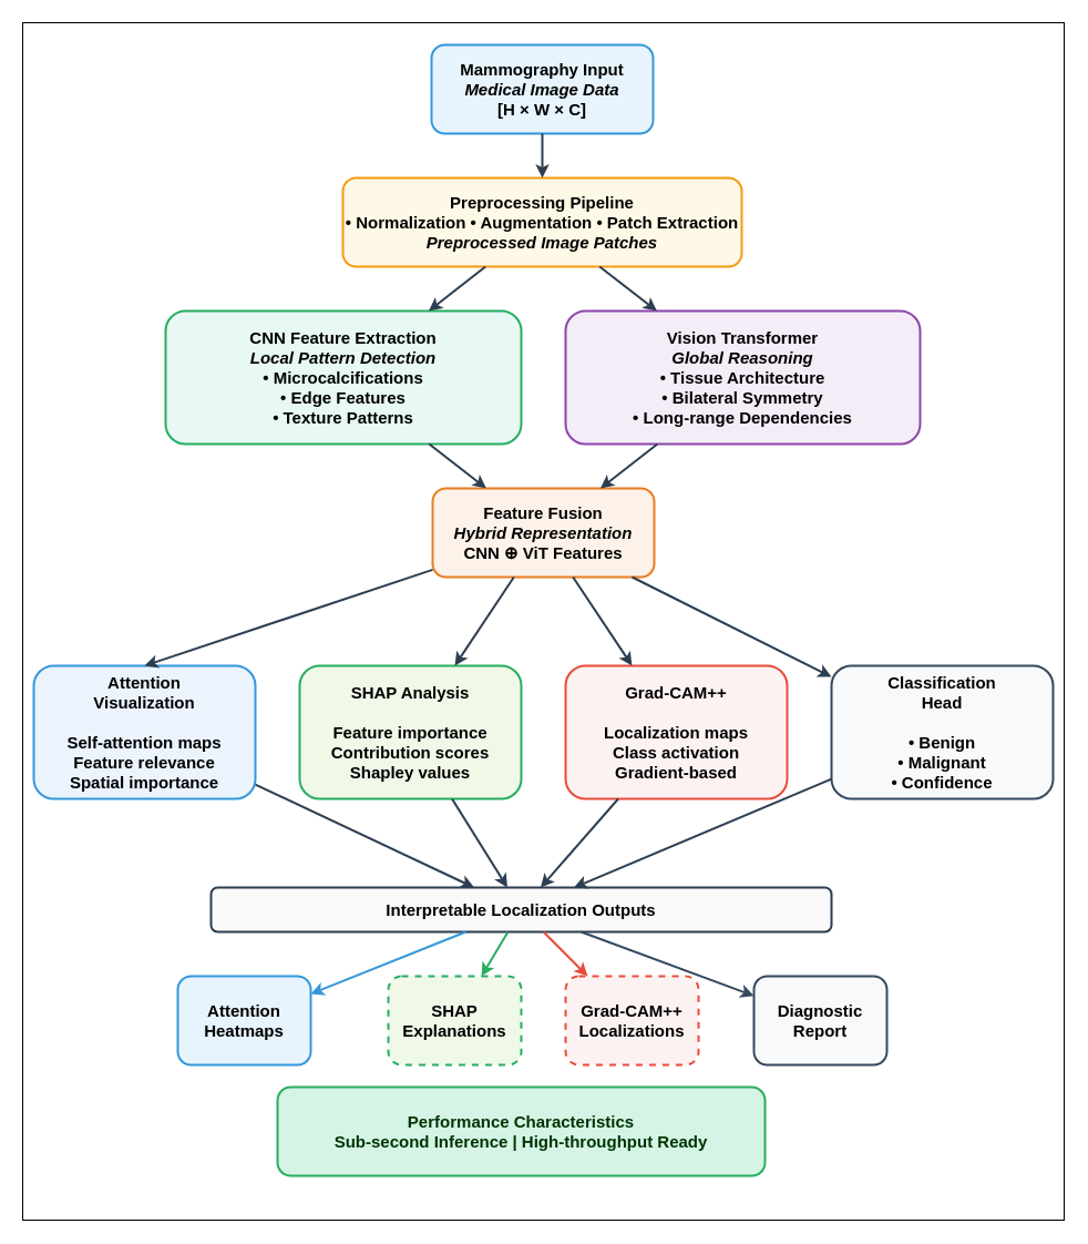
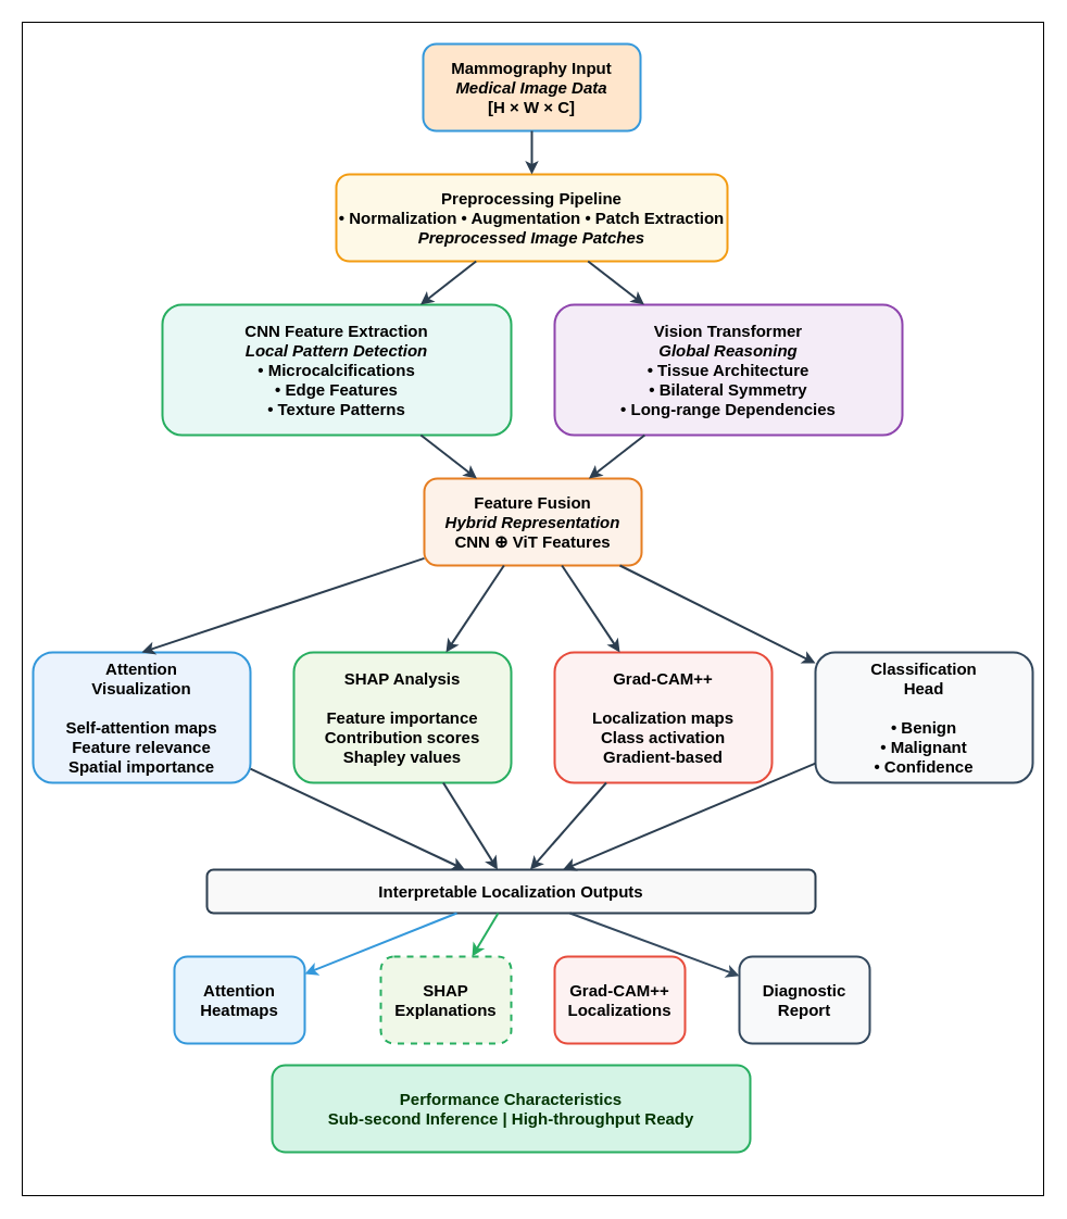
  <mxCell id="0" />
  <mxCell id="1" parent="0" />
  <mxCell id="2" value="" style="rounded=0;whiteSpace=wrap;html=1;" vertex="1" parent="1"><mxGeometry x="20" y="20" width="940" height="1080" as="geometry" /></mxCell>
- <mxCell id="3" value="&lt;font style=&quot;color: rgb(0, 0, 0);&quot;&gt;Mammography Input&lt;br&gt;&lt;i&gt;Medical Image Data&lt;/i&gt;&lt;br&gt;[H × W × C]&lt;/font&gt;" style="rounded=1;whiteSpace=wrap;html=1;strokeColor=#3498db;fillColor=#e8f4fd;fontColor=#2c3e50;fontSize=15;fontStyle=1;strokeWidth=2;align=center;" parent="1" vertex="1"><mxGeometry x="389" y="40" width="200" height="80" as="geometry" /></mxCell>
+ <mxCell id="3" value="&lt;font style=&quot;color: rgb(0, 0, 0);&quot;&gt;Mammography Input&lt;br&gt;&lt;i&gt;Medical Image Data&lt;/i&gt;&lt;br&gt;[H × W × C]&lt;/font&gt;" style="rounded=1;whiteSpace=wrap;html=1;strokeColor=#3498db;fillColor=#ffe6cc;fontColor=#2c3e50;fontSize=15;fontStyle=1;strokeWidth=2;align=center;" parent="1" vertex="1"><mxGeometry x="389" y="40" width="200" height="80" as="geometry" /></mxCell>
  <mxCell id="4" value="&lt;font style=&quot;color: rgb(0, 0, 0);&quot;&gt;Preprocessing Pipeline&lt;br&gt;• Normalization • Augmentation • Patch Extraction&lt;br&gt;&lt;i&gt;Preprocessed Image Patches&lt;/i&gt;&lt;/font&gt;" style="rounded=1;whiteSpace=wrap;html=1;strokeColor=#f39c12;fillColor=#fef9e7;fontColor=#2c3e50;fontSize=15;fontStyle=1;strokeWidth=2;align=center;" parent="1" vertex="1"><mxGeometry x="309" y="160" width="360" height="80" as="geometry" /></mxCell>
  <mxCell id="5" value="&lt;font style=&quot;color: rgb(0, 0, 0);&quot;&gt;CNN Feature Extraction&lt;br&gt;&lt;i&gt;Local Pattern Detection&lt;/i&gt;&lt;br&gt;• Microcalcifications&lt;br&gt;• Edge Features&lt;br&gt;• Texture Patterns&lt;/font&gt;" style="rounded=1;whiteSpace=wrap;html=1;strokeColor=#27ae60;fillColor=#e8f8f5;fontColor=#2c3e50;fontSize=15;fontStyle=1;strokeWidth=2;align=center;" parent="1" vertex="1"><mxGeometry x="149" y="280" width="321" height="120" as="geometry" /></mxCell>
  <mxCell id="6" value="&lt;font style=&quot;color: rgb(0, 0, 0);&quot;&gt;Vision Transformer&lt;br&gt;&lt;i&gt;Global Reasoning&lt;/i&gt;&lt;br&gt;• Tissue Architecture&lt;br&gt;• Bilateral Symmetry&lt;br&gt;• Long-range Dependencies&lt;/font&gt;" style="rounded=1;whiteSpace=wrap;html=1;strokeColor=#8e44ad;fillColor=#f4ecf7;fontColor=#2c3e50;fontSize=15;fontStyle=1;strokeWidth=2;align=center;" parent="1" vertex="1"><mxGeometry x="510" y="280" width="320" height="120" as="geometry" /></mxCell>
  <mxCell id="7" value="Feature Fusion&lt;br&gt;&lt;i&gt;Hybrid Representation&lt;/i&gt;&lt;br&gt;CNN ⊕ ViT Features" style="rounded=1;whiteSpace=wrap;html=1;strokeColor=#e67e22;fillColor=#fdf2e9;fontColor=#000000;fontSize=15;fontStyle=1;strokeWidth=2;align=center;" parent="1" vertex="1"><mxGeometry x="390" y="440" width="200" height="80" as="geometry" /></mxCell>
  <mxCell id="8" value="Attention&lt;br&gt;Visualization&lt;br&gt;&lt;br&gt;Self-attention maps&lt;br&gt;Feature relevance&lt;br&gt;Spatial importance" style="rounded=1;whiteSpace=wrap;html=1;strokeColor=#3498db;fillColor=#ebf3fd;fontColor=#000000;fontSize=15;fontStyle=1;strokeWidth=2;align=center;" parent="1" vertex="1"><mxGeometry x="30" y="600" width="200" height="120" as="geometry" /></mxCell>
  <mxCell id="9" value="SHAP Analysis&lt;br&gt;&lt;br&gt;Feature importance&lt;br&gt;Contribution scores&lt;br&gt;Shapley values" style="rounded=1;whiteSpace=wrap;html=1;strokeColor=#27ae60;fillColor=#f0f8e8;fontColor=#000000;fontSize=15;fontStyle=1;strokeWidth=2;align=center;" parent="1" vertex="1"><mxGeometry x="270" y="600" width="200" height="120" as="geometry" /></mxCell>
  <mxCell id="10" value="Grad-CAM++&lt;br&gt;&lt;br&gt;Localization maps&lt;br&gt;Class activation&lt;br&gt;Gradient-based" style="rounded=1;whiteSpace=wrap;html=1;strokeColor=#e74c3c;fillColor=#fdf2f2;fontColor=#000000;fontSize=15;fontStyle=1;strokeWidth=2;align=center;" parent="1" vertex="1"><mxGeometry x="510" y="600" width="200" height="120" as="geometry" /></mxCell>
  <mxCell id="11" value="Classification&lt;br&gt;Head&lt;br&gt;&lt;br&gt;• Benign&lt;br&gt;• Malignant&lt;br&gt;• Confidence" style="rounded=1;whiteSpace=wrap;html=1;strokeColor=#34495e;fillColor=#f8f9fa;fontColor=#000000;fontSize=15;fontStyle=1;strokeWidth=2;align=center;" parent="1" vertex="1"><mxGeometry x="750" y="600" width="200" height="120" as="geometry" /></mxCell>
  <mxCell id="12" value="Interpretable Localization Outputs" style="rounded=1;whiteSpace=wrap;html=1;strokeColor=#2c3e50;strokeWidth=2;fillColor=#f9f9f9;fontColor=#000000;fontSize=15;fontStyle=1;align=center;" parent="1" vertex="1"><mxGeometry x="190" y="800" width="560" height="40" as="geometry" /></mxCell>
  <mxCell id="13" value="Attention&lt;br&gt;Heatmaps" style="rounded=1;whiteSpace=wrap;html=1;strokeColor=#3498db;fillColor=#e8f4fd;fontColor=#000000;fontSize=15;fontStyle=1;strokeWidth=2;align=center;" parent="1" vertex="1"><mxGeometry x="160" y="880" width="120" height="80" as="geometry" /></mxCell>
  <mxCell id="14" value="SHAP&lt;br&gt;Explanations" style="rounded=1;whiteSpace=wrap;html=1;strokeColor=#27ae60;fillColor=#f0f8e8;fontColor=#000000;fontSize=15;fontStyle=1;strokeWidth=2;align=center;dashed=1;" parent="1" vertex="1"><mxGeometry x="350" y="880" width="120" height="80" as="geometry" /></mxCell>
- <mxCell id="15" value="Grad-CAM++&lt;br&gt;Localizations" style="rounded=1;whiteSpace=wrap;html=1;strokeColor=#e74c3c;fillColor=#fdf2f2;fontColor=#000000;fontSize=15;fontStyle=1;strokeWidth=2;align=center;dashed=1;" parent="1" vertex="1"><mxGeometry x="510" y="880" width="120" height="80" as="geometry" /></mxCell>
+ <mxCell id="15" value="Grad-CAM++&lt;br&gt;Localizations" style="rounded=1;whiteSpace=wrap;html=1;strokeColor=#e74c3c;fillColor=#fdf2f2;fontColor=#000000;fontSize=15;fontStyle=1;strokeWidth=2;align=center;" parent="1" vertex="1"><mxGeometry x="510" y="880" width="120" height="80" as="geometry" /></mxCell>
  <mxCell id="16" value="Diagnostic&lt;br&gt;Report" style="rounded=1;whiteSpace=wrap;html=1;strokeColor=#34495e;fillColor=#f8f9fa;fontColor=#000000;fontSize=15;fontStyle=1;strokeWidth=2;align=center;" parent="1" vertex="1"><mxGeometry x="680" y="880" width="120" height="80" as="geometry" /></mxCell>
  <mxCell id="17" value="Performance Characteristics&lt;br&gt;Sub-second Inference | High-throughput Ready" style="rounded=1;whiteSpace=wrap;html=1;strokeColor=#27ae60;fillColor=#d5f4e6;fontColor=#003300;fontSize=15;fontStyle=1;strokeWidth=2;align=center;" parent="1" vertex="1"><mxGeometry x="250" y="980" width="440" height="80" as="geometry" /></mxCell>
  <mxCell id="18" value="" style="endArrow=classic;html=1;rounded=0;strokeColor=#2c3e50;strokeWidth=2;fontStyle=1;fontSize=15;align=center;" parent="1" source="3" target="4" edge="1"><mxGeometry width="50" height="50" relative="1" as="geometry"><mxPoint x="489" y="150" as="sourcePoint" /><mxPoint x="489" y="190" as="targetPoint" /></mxGeometry></mxCell>
  <mxCell id="19" value="" style="endArrow=classic;html=1;rounded=0;strokeColor=#2c3e50;strokeWidth=2;fontStyle=1;fontSize=15;align=center;" parent="1" source="4" target="5" edge="1"><mxGeometry width="50" height="50" relative="1" as="geometry"><mxPoint x="439" y="270" as="sourcePoint" /><mxPoint x="264" y="310" as="targetPoint" /></mxGeometry></mxCell>
  <mxCell id="20" value="" style="endArrow=classic;html=1;rounded=0;strokeColor=#2c3e50;strokeWidth=2;fontStyle=1;fontSize=15;align=center;" parent="1" source="4" target="6" edge="1"><mxGeometry width="50" height="50" relative="1" as="geometry"><mxPoint x="539" y="270" as="sourcePoint" /><mxPoint x="714" y="310" as="targetPoint" /></mxGeometry></mxCell>
  <mxCell id="21" value="" style="endArrow=classic;html=1;rounded=0;strokeColor=#2c3e50;strokeWidth=2;fontStyle=1;fontSize=15;align=center;" parent="1" source="5" target="7" edge="1"><mxGeometry width="50" height="50" relative="1" as="geometry"><mxPoint x="264" y="430" as="sourcePoint" /><mxPoint x="439" y="470" as="targetPoint" /></mxGeometry></mxCell>
  <mxCell id="22" value="" style="endArrow=classic;html=1;rounded=0;strokeColor=#2c3e50;strokeWidth=2;fontStyle=1;fontSize=15;align=center;" parent="1" source="6" target="7" edge="1"><mxGeometry width="50" height="50" relative="1" as="geometry"><mxPoint x="714" y="430" as="sourcePoint" /><mxPoint x="539" y="470" as="targetPoint" /></mxGeometry></mxCell>
  <mxCell id="23" value="" style="endArrow=classic;html=1;rounded=0;strokeColor=#2c3e50;strokeWidth=2;fontStyle=1;fontSize=15;entryX=0.5;entryY=0;entryDx=0;entryDy=0;align=center;" parent="1" source="7" target="8" edge="1"><mxGeometry width="50" height="50" relative="1" as="geometry"><mxPoint x="439" y="550" as="sourcePoint" /><mxPoint x="129" y="620" as="targetPoint" /></mxGeometry></mxCell>
  <mxCell id="24" value="" style="endArrow=classic;html=1;rounded=0;strokeColor=#2c3e50;strokeWidth=2;fontStyle=1;fontSize=15;align=center;" parent="1" source="7" target="9" edge="1"><mxGeometry width="50" height="50" relative="1" as="geometry"><mxPoint x="469" y="550" as="sourcePoint" /><mxPoint x="339" y="620" as="targetPoint" /></mxGeometry></mxCell>
  <mxCell id="25" value="" style="endArrow=classic;html=1;rounded=0;strokeColor=#2c3e50;strokeWidth=2;fontStyle=1;fontSize=15;align=center;" parent="1" source="7" target="10" edge="1"><mxGeometry width="50" height="50" relative="1" as="geometry"><mxPoint x="509" y="550" as="sourcePoint" /><mxPoint x="549" y="620" as="targetPoint" /></mxGeometry></mxCell>
  <mxCell id="26" value="" style="endArrow=classic;html=1;rounded=0;strokeColor=#2c3e50;strokeWidth=2;fontStyle=1;fontSize=15;align=center;" parent="1" source="7" target="11" edge="1"><mxGeometry width="50" height="50" relative="1" as="geometry"><mxPoint x="539" y="550" as="sourcePoint" /><mxPoint x="759" y="620" as="targetPoint" /></mxGeometry></mxCell>
  <mxCell id="27" value="" style="endArrow=classic;html=1;rounded=0;strokeColor=#2c3e50;strokeWidth=2;fontStyle=1;fontSize=15;align=center;" parent="1" source="8" target="12" edge="1"><mxGeometry width="50" height="50" relative="1" as="geometry"><mxPoint x="129" y="720" as="sourcePoint" /><mxPoint x="279" y="760" as="targetPoint" /></mxGeometry></mxCell>
  <mxCell id="28" value="" style="endArrow=classic;html=1;rounded=0;strokeColor=#2c3e50;strokeWidth=2;fontStyle=1;fontSize=15;align=center;" parent="1" source="9" target="12" edge="1"><mxGeometry width="50" height="50" relative="1" as="geometry"><mxPoint x="339" y="720" as="sourcePoint" /><mxPoint x="419" y="760" as="targetPoint" /></mxGeometry></mxCell>
  <mxCell id="29" value="" style="endArrow=classic;html=1;rounded=0;strokeColor=#2c3e50;strokeWidth=2;fontStyle=1;fontSize=15;align=center;" parent="1" source="10" target="12" edge="1"><mxGeometry width="50" height="50" relative="1" as="geometry"><mxPoint x="549" y="720" as="sourcePoint" /><mxPoint x="559" y="760" as="targetPoint" /></mxGeometry></mxCell>
  <mxCell id="30" value="" style="endArrow=classic;html=1;rounded=0;strokeColor=#2c3e50;strokeWidth=2;fontStyle=1;fontSize=15;align=center;" parent="1" source="11" target="12" edge="1"><mxGeometry width="50" height="50" relative="1" as="geometry"><mxPoint x="759" y="720" as="sourcePoint" /><mxPoint x="699" y="760" as="targetPoint" /></mxGeometry></mxCell>
  <mxCell id="31" value="" style="endArrow=classic;html=1;rounded=0;strokeColor=#3498db;strokeWidth=2;fontStyle=1;fontSize=15;align=center;" parent="1" source="12" target="13" edge="1"><mxGeometry width="50" height="50" relative="1" as="geometry"><mxPoint x="279" y="800" as="sourcePoint" /><mxPoint x="279" y="810" as="targetPoint" /></mxGeometry></mxCell>
  <mxCell id="32" value="" style="endArrow=classic;html=1;rounded=0;strokeColor=#27ae60;strokeWidth=2;fontStyle=1;fontSize=15;align=center;" parent="1" source="12" target="14" edge="1"><mxGeometry width="50" height="50" relative="1" as="geometry"><mxPoint x="419" y="800" as="sourcePoint" /><mxPoint x="419" y="810" as="targetPoint" /></mxGeometry></mxCell>
- <mxCell id="33" value="" style="endArrow=classic;html=1;rounded=0;strokeColor=#e74c3c;strokeWidth=2;fontStyle=1;fontSize=15;align=center;" parent="1" source="12" target="15" edge="1"><mxGeometry width="50" height="50" relative="1" as="geometry"><mxPoint x="559" y="800" as="sourcePoint" /><mxPoint x="559" y="810" as="targetPoint" /></mxGeometry></mxCell>
  <mxCell id="34" value="" style="endArrow=classic;html=1;rounded=0;strokeColor=#34495e;strokeWidth=2;fontStyle=1;fontSize=15;align=center;" parent="1" source="12" target="16" edge="1"><mxGeometry width="50" height="50" relative="1" as="geometry"><mxPoint x="699" y="800" as="sourcePoint" /><mxPoint x="699" y="810" as="targetPoint" /></mxGeometry></mxCell>
